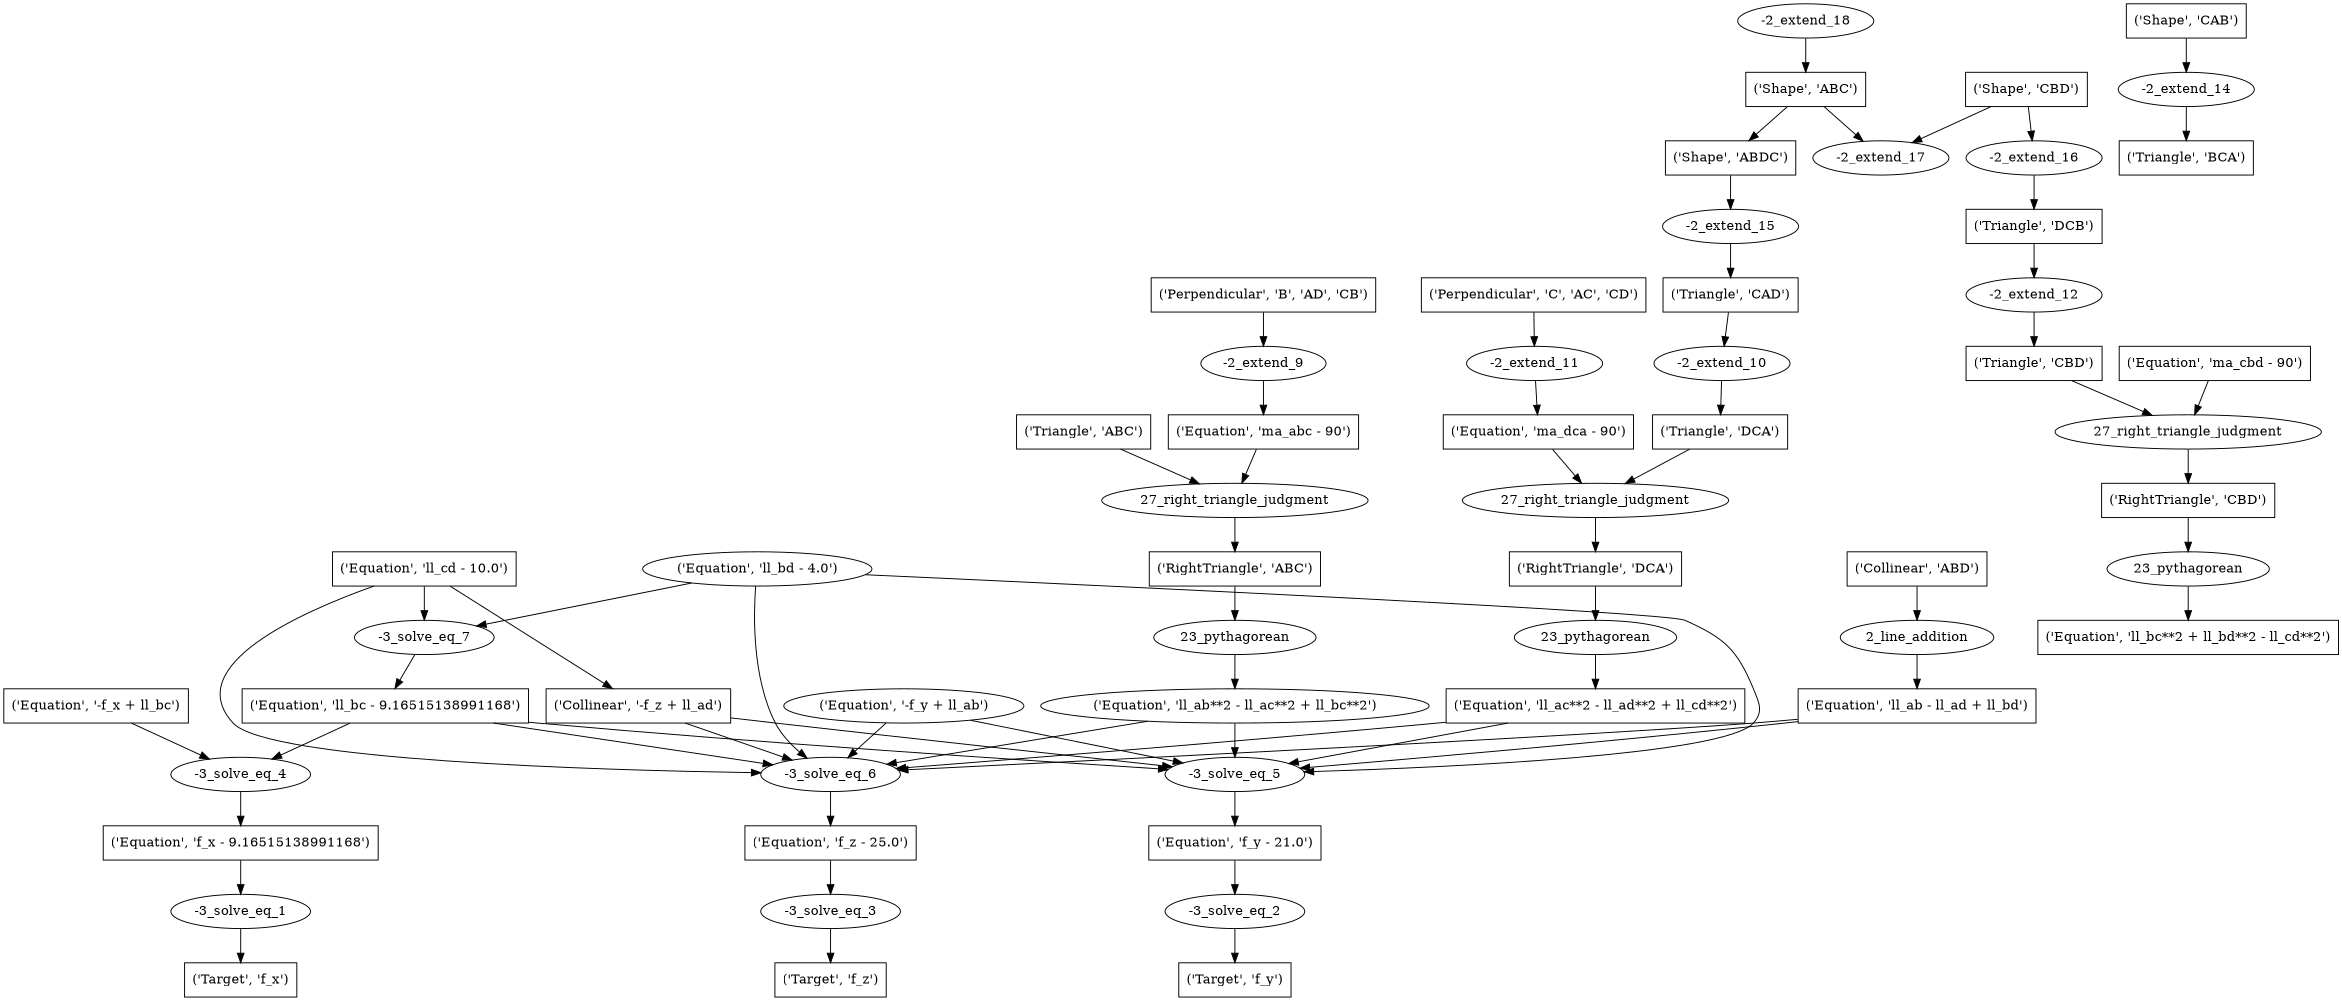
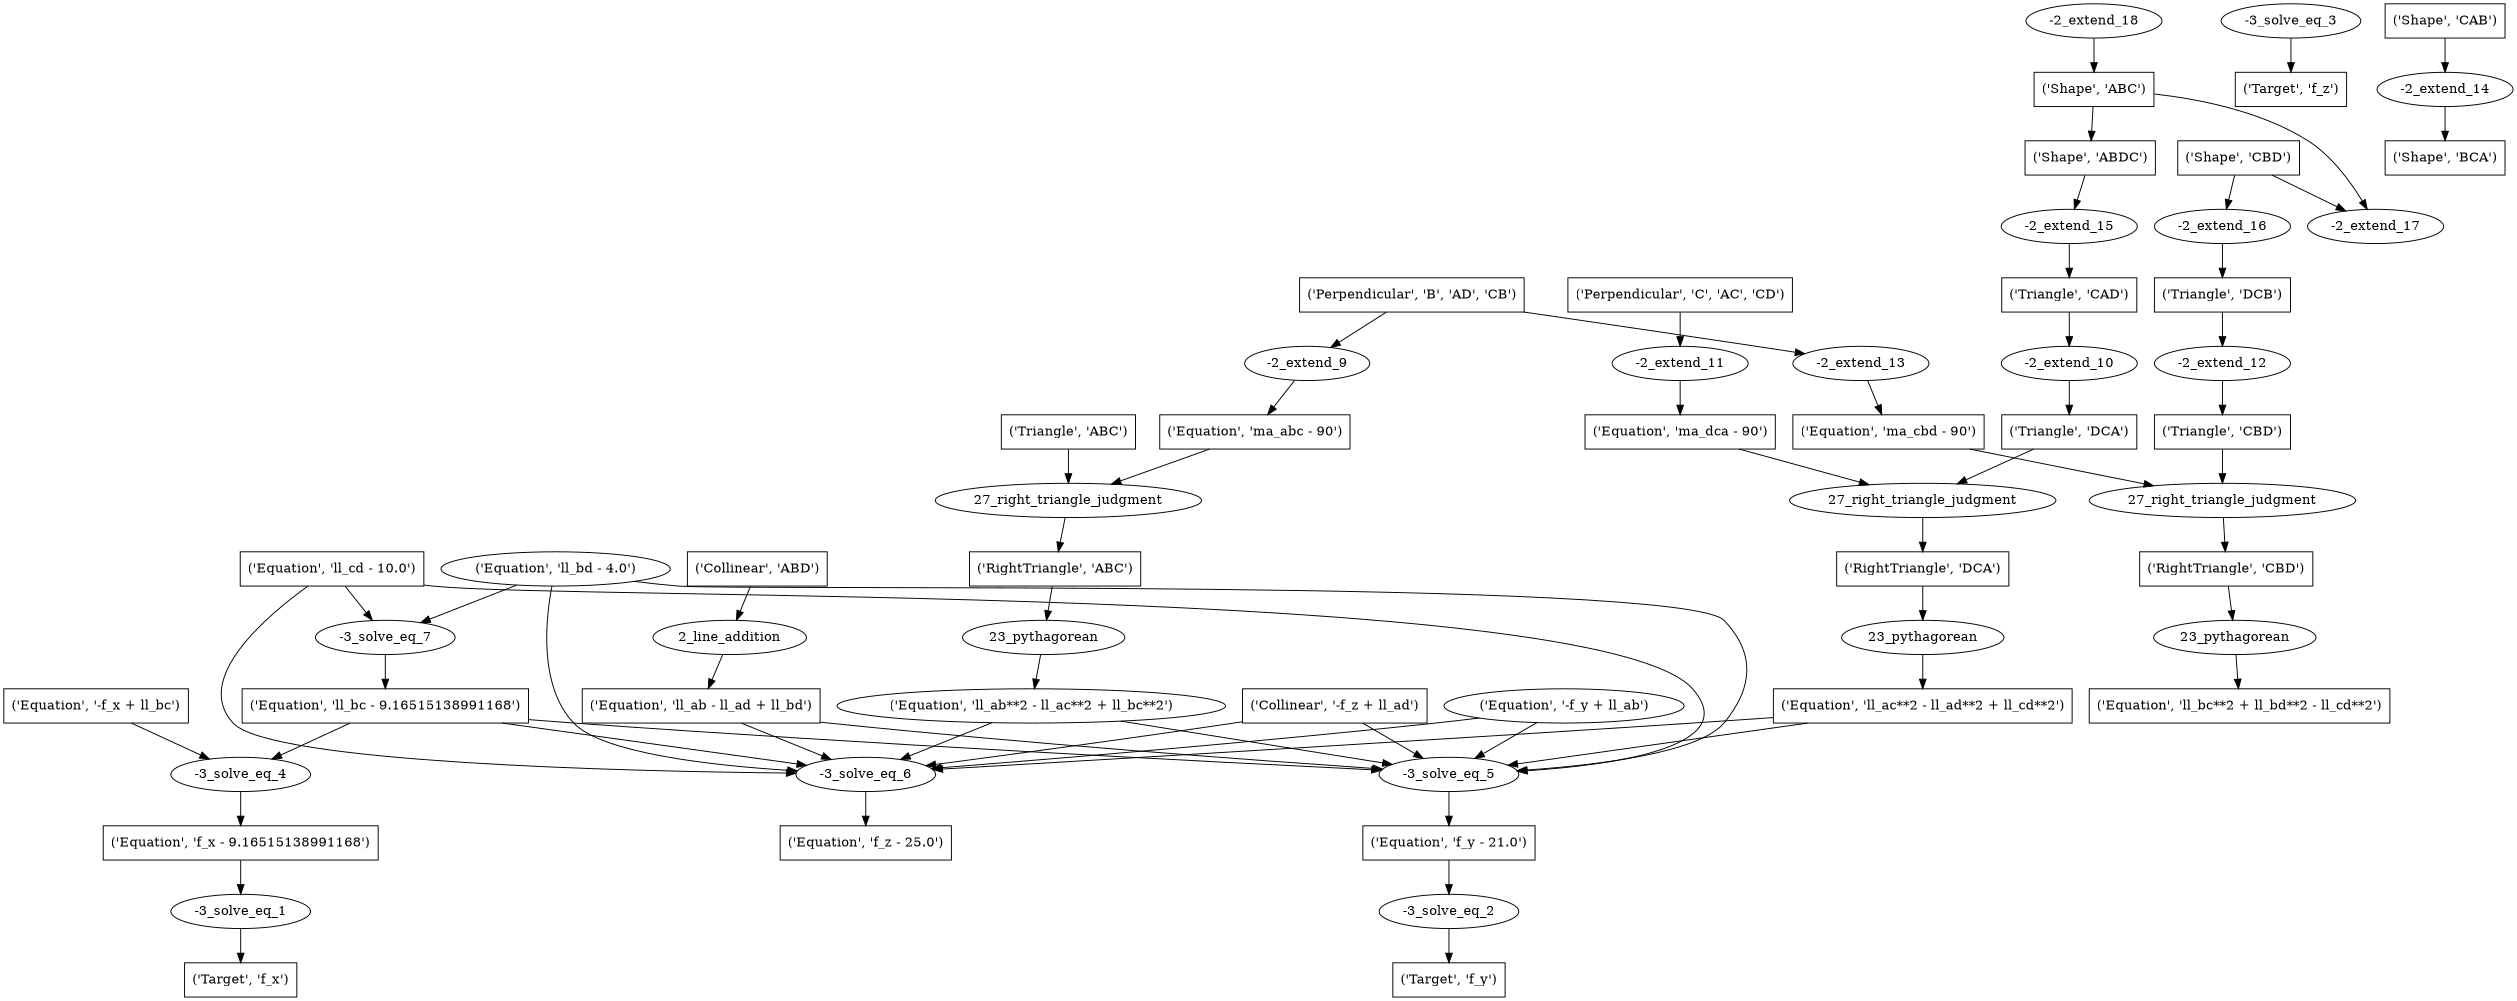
  digraph {
    node [shape=box]
    n1 [label="('Target', 'f_x')"]
    n2 [label="-3_solve_eq_1" shape=""]
    n3 [label="('Equation', 'f_x - 9.16515138991168')"]
    n4 [label="('Target', 'f_y')"]
    n5 [label="-3_solve_eq_2" shape=""]
    n6 [label="('Equation', 'f_y - 21.0')"]
    n7 [label="('Target', 'f_z')"]
    n8 [label="-3_solve_eq_3" shape=""]
    n9 [label="('Equation', 'f_z - 25.0')"]
    n10 [label="-3_solve_eq_4" shape=""]
    n11 [label="('Equation', '-f_x + ll_bc')"]
    n12 [label="('Equation', 'll_bc - 9.16515138991168')"]
    n13 [label="-3_solve_eq_5" shape=""]
    n14 [label="-3_solve_eq_6" shape=""]
    n15 [label="('Equation', 'll_cd - 10.0')"]
    n16 [label="-3_solve_eq_7" shape=""]
    n17 [label="('Equation', 'll_bd - 4.0')" shape=ellipse]
    n18 [label="('Equation', '-f_y + ll_ab')" shape=ellipse]
    n19 [label="('Collinear', '-f_z + ll_ad')"]
    n20 [label="('Equation', 'll_ab - ll_ad + ll_bd')"]
    n21 [label="('Equation', 'll_ab**2 - ll_ac**2 + ll_bc**2')" shape=ellipse]
    n22 [label="('Equation', 'll_ac**2 - ll_ad**2 + ll_cd**2')"]
    n23 [label="('Equation', 'll_bc**2 + ll_bd**2 - ll_cd**2')"]
    n24 [label="2_line_addition" shape=""]
    n25 [label="('Collinear', 'ABD')"]
    n26 [label="23_pythagorean" shape=""]
    n27 [label="('RightTriangle', 'ABC')"]
    n28 [label="23_pythagorean" shape=""]
    n29 [label="('RightTriangle', 'DCA')"]
    n30 [label="23_pythagorean" shape=""]
    n31 [label="('RightTriangle', 'CBD')"]
    n32 [label="27_right_triangle_judgment" shape=""]
    n33 [label="('Triangle', 'ABC')"]
    n34 [label="('Equation', 'ma_abc - 90')"]
    n35 [label="27_right_triangle_judgment" shape=""]
    n36 [label="('Triangle', 'DCA')"]
    n37 [label="('Equation', 'ma_dca - 90')"]
    n38 [label="27_right_triangle_judgment" shape=""]
    n39 [label="('Triangle', 'CBD')"]
    n40 [label="('Equation', 'ma_cbd - 90')"]
-   n41 [label="('Triangle', 'BCA')"]
+   n41 [label="('Shape', 'BCA')"]
    n42 [label="-2_extend_9" shape=""]
    n43 [label="('Perpendicular', 'B', 'AD', 'CB')"]
+   n44 [label="-2_extend_13" shape=""]
    n45 [label="-2_extend_10" shape=""]
    n46 [label="('Triangle', 'CAD')"]
    n47 [label="-2_extend_11" shape=""]
    n48 [label="('Perpendicular', 'C', 'AC', 'CD')"]
    n49 [label="-2_extend_12" shape=""]
    n50 [label="('Triangle', 'DCB')"]
    n51 [label="-2_extend_14" shape=""]
    n52 [label="('Shape', 'CAB')"]
    n53 [label="-2_extend_18" shape=""]
    n54 [label="('Shape', 'ABC')"]
    n55 [label="-2_extend_15" shape=""]
    n56 [label="('Shape', 'ABDC')"]
    n57 [label="-2_extend_16" shape=""]
    n58 [label="('Shape', 'CBD')"]
    n59 [label="-2_extend_17" shape=""]
    n2 -> n1
    n3 -> n2
    n5 -> n4
    n6 -> n5
    n8 -> n7
-   n9 -> n8
    n10 -> n3
    n11 -> n10
    n12 -> n10
    n12 -> n13
    n12 -> n14
    n13 -> n6
    n14 -> n9
-   n15 -> n19
+   n15 -> n13
    n15 -> n14
    n15 -> n16
    n16 -> n12
    n17 -> n13
    n17 -> n14
    n17 -> n16
    n18 -> n13
    n18 -> n14
    n19 -> n13
    n19 -> n14
    n20 -> n13
    n20 -> n14
    n21 -> n13
    n21 -> n14
    n22 -> n13
    n22 -> n14
    n24 -> n20
    n25 -> n24
    n26 -> n21
    n27 -> n26
    n28 -> n22
    n29 -> n28
    n30 -> n23
    n31 -> n30
    n32 -> n27
    n33 -> n32
    n34 -> n32
    n35 -> n29
    n36 -> n35
    n37 -> n35
    n38 -> n31
    n39 -> n38
    n40 -> n38
    n42 -> n34
    n43 -> n42
+   n43 -> n44
+   n44 -> n40
    n45 -> n36
    n46 -> n45
    n47 -> n37
    n48 -> n47
    n49 -> n39
    n50 -> n49
    n51 -> n41
    n52 -> n51
    n53 -> n54
    n54 -> n56
    n54 -> n59
    n55 -> n46
    n56 -> n55
    n57 -> n50
    n58 -> n57
    n58 -> n59
  }
